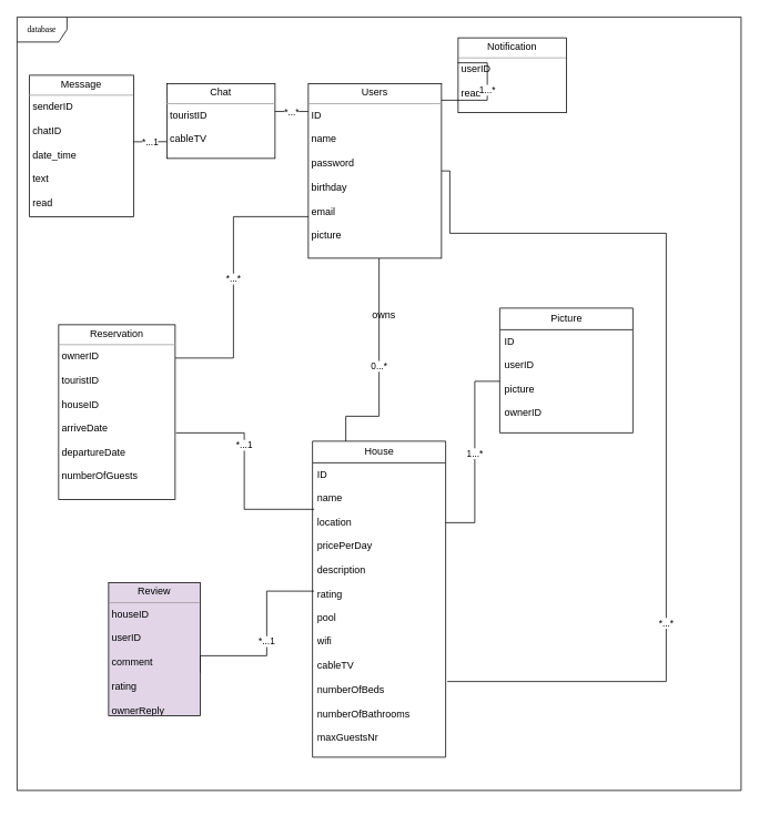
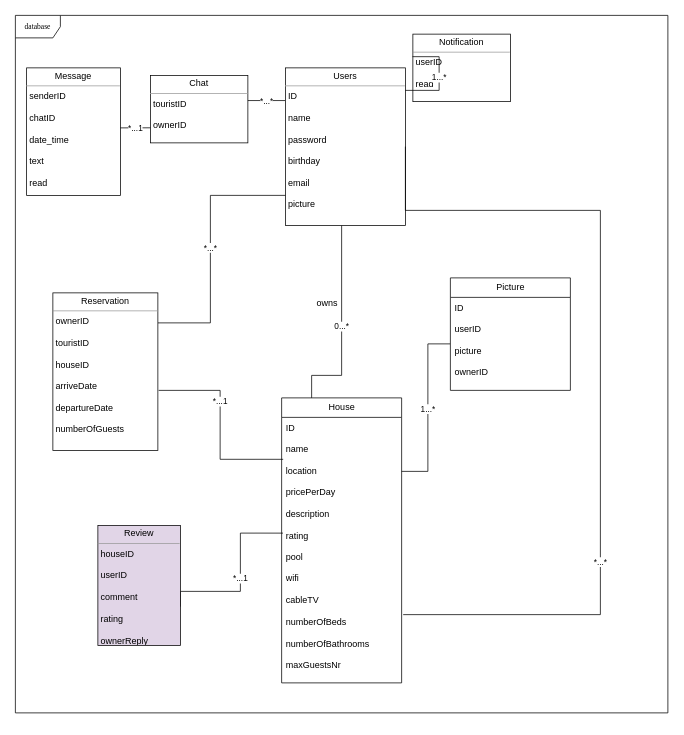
  <mxCell id="0" />
  <mxCell id="1" parent="0" />
  <mxCell id="2" value="&lt;div&gt;database&lt;/div&gt;" style="shape=umlFrame;whiteSpace=wrap;html=1;rounded=0;shadow=0;comic=0;labelBackgroundColor=none;strokeColor=#000000;strokeWidth=1;fillColor=#ffffff;fontFamily=Verdana;fontSize=10;fontColor=#000000;align=center;" parent="1" vertex="1"><mxGeometry x="20" y="20" width="870" height="930" as="geometry" /></mxCell>
  <mxCell id="3" value="&lt;div&gt;0...*&lt;br&gt;&lt;/div&gt;" style="edgeStyle=orthogonalEdgeStyle;rounded=0;orthogonalLoop=1;jettySize=auto;html=1;endArrow=none;endFill=0;exitX=0.25;exitY=0;exitDx=0;exitDy=0;" parent="1" source="4" target="9" edge="1"><mxGeometry relative="1" as="geometry"><Array as="points"><mxPoint x="415" y="500" /><mxPoint x="455" y="500" /></Array><mxPoint x="541" y="170" as="targetPoint" /></mxGeometry></mxCell>
  <mxCell id="4" value="&lt;font style=&quot;font-size: 12px&quot; face=&quot;Helvetica&quot;&gt;House&lt;/font&gt;" style="swimlane;html=1;fontStyle=0;childLayout=stackLayout;horizontal=1;startSize=26;fillColor=none;horizontalStack=0;resizeParent=1;resizeLast=0;collapsible=1;marginBottom=0;swimlaneFillColor=#ffffff;rounded=0;shadow=0;comic=0;labelBackgroundColor=none;strokeColor=#000000;strokeWidth=1;fontFamily=Verdana;fontSize=10;fontColor=#000000;align=center;" parent="1" vertex="1"><mxGeometry x="375" y="530" width="160" height="380" as="geometry" /></mxCell>
  <mxCell id="5" value="&lt;div&gt;ID&lt;/div&gt;&lt;div&gt;&lt;br&gt;&lt;/div&gt;&lt;div&gt;name&lt;/div&gt;&lt;div&gt;&lt;br&gt;&lt;/div&gt;&lt;div&gt;location&lt;/div&gt;&lt;div&gt;&lt;br&gt;&lt;/div&gt;&lt;div&gt;pricePerDay&lt;/div&gt;&lt;div&gt;&lt;br&gt;&lt;/div&gt;&lt;div&gt;description&lt;/div&gt;&lt;div&gt;&lt;br&gt;&lt;/div&gt;&lt;div&gt;rating&lt;/div&gt;&lt;div&gt;&lt;br&gt;&lt;/div&gt;&lt;div&gt;pool&lt;/div&gt;&lt;div&gt;&lt;br&gt;&lt;/div&gt;&lt;div&gt;wifi&lt;/div&gt;&lt;div&gt;&lt;br&gt;&lt;/div&gt;&lt;div&gt;cableTV&lt;/div&gt;&lt;div&gt;&lt;br&gt;&lt;/div&gt;&lt;div&gt;numberOfBeds&lt;/div&gt;&lt;div&gt;&lt;br&gt;&lt;/div&gt;&lt;div&gt;numberOfBathrooms&lt;/div&gt;&lt;div&gt;&lt;br&gt;&lt;/div&gt;&lt;div&gt;maxGuestsNr&lt;br&gt;&lt;/div&gt;" style="text;html=1;strokeColor=none;fillColor=none;align=left;verticalAlign=top;spacingLeft=4;spacingRight=4;whiteSpace=wrap;overflow=hidden;rotatable=0;points=[[0,0.5],[1,0.5]];portConstraint=eastwest;" parent="4" vertex="1"><mxGeometry y="26" width="160" height="354" as="geometry" /></mxCell>
  <mxCell id="6" style="edgeStyle=orthogonalEdgeStyle;rounded=0;html=1;dashed=1;labelBackgroundColor=none;startFill=0;endArrow=open;endFill=0;endSize=10;fontFamily=Verdana;fontSize=10;" parent="1" edge="1"><mxGeometry relative="1" as="geometry"><mxPoint x="680" y="958" as="sourcePoint" /></mxGeometry></mxCell>
- <mxCell id="7" value="&lt;p style=&quot;margin: 0px ; margin-top: 4px ; text-align: center&quot;&gt;Chat&lt;/p&gt;&lt;hr size=&quot;1&quot;&gt;&lt;p style=&quot;margin: 0px ; margin-left: 4px&quot;&gt;touristID&lt;/p&gt;&lt;p style=&quot;margin: 0px ; margin-left: 4px&quot;&gt;&lt;br&gt;&lt;/p&gt;&lt;p style=&quot;margin: 0px ; margin-left: 4px&quot;&gt;cableTV&lt;/p&gt;&lt;p style=&quot;margin: 0px ; margin-left: 4px&quot;&gt;&lt;br&gt;&lt;/p&gt;&lt;hr size=&quot;1&quot;&gt;" style="verticalAlign=top;align=left;overflow=fill;fontSize=12;fontFamily=Helvetica;html=1;rounded=0;shadow=0;comic=0;labelBackgroundColor=none;strokeColor=#000000;strokeWidth=1;fillColor=#ffffff;" parent="1" vertex="1"><mxGeometry x="200" y="100" width="130" height="90" as="geometry" /></mxCell>
+ <mxCell id="7" value="&lt;p style=&quot;margin: 0px ; margin-top: 4px ; text-align: center&quot;&gt;Chat&lt;/p&gt;&lt;hr size=&quot;1&quot;&gt;&lt;p style=&quot;margin: 0px ; margin-left: 4px&quot;&gt;touristID&lt;/p&gt;&lt;p style=&quot;margin: 0px ; margin-left: 4px&quot;&gt;&lt;br&gt;&lt;/p&gt;&lt;p style=&quot;margin: 0px ; margin-left: 4px&quot;&gt;ownerID&lt;/p&gt;&lt;p style=&quot;margin: 0px ; margin-left: 4px&quot;&gt;&lt;br&gt;&lt;/p&gt;&lt;hr size=&quot;1&quot;&gt;" style="verticalAlign=top;align=left;overflow=fill;fontSize=12;fontFamily=Helvetica;html=1;rounded=0;shadow=0;comic=0;labelBackgroundColor=none;strokeColor=#000000;strokeWidth=1;fillColor=#ffffff;" parent="1" vertex="1"><mxGeometry x="200" y="100" width="130" height="90" as="geometry" /></mxCell>
  <mxCell id="8" value="*...*" style="edgeStyle=orthogonalEdgeStyle;rounded=0;orthogonalLoop=1;jettySize=auto;html=1;entryX=1;entryY=0.373;entryDx=0;entryDy=0;entryPerimeter=0;endArrow=none;endFill=0;" parent="1" source="9" target="7" edge="1"><mxGeometry relative="1" as="geometry"><Array as="points"><mxPoint x="380" y="153" /></Array></mxGeometry></mxCell>
- <mxCell id="9" value="&lt;p style=&quot;margin: 0px ; margin-top: 4px ; text-align: center&quot;&gt;Users&lt;/p&gt;&lt;hr size=&quot;1&quot;&gt;&lt;p style=&quot;margin: 0px ; margin-left: 4px&quot;&gt;ID&lt;/p&gt;&lt;p style=&quot;margin: 0px ; margin-left: 4px&quot;&gt;&lt;br&gt;&lt;/p&gt;&lt;p style=&quot;margin: 0px ; margin-left: 4px&quot;&gt;name&lt;/p&gt;&lt;p style=&quot;margin: 0px ; margin-left: 4px&quot;&gt;&lt;br&gt;&lt;/p&gt;&lt;p style=&quot;margin: 0px ; margin-left: 4px&quot;&gt;password&lt;/p&gt;&lt;p style=&quot;margin: 0px ; margin-left: 4px&quot;&gt;&lt;br&gt;&lt;/p&gt;&lt;p style=&quot;margin: 0px ; margin-left: 4px&quot;&gt;birthday&lt;/p&gt;&lt;p style=&quot;margin: 0px ; margin-left: 4px&quot;&gt;&lt;br&gt;&lt;/p&gt;&lt;p style=&quot;margin: 0px ; margin-left: 4px&quot;&gt;email&lt;/p&gt;&lt;p style=&quot;margin: 0px ; margin-left: 4px&quot;&gt;&lt;br&gt;&lt;/p&gt;&lt;p style=&quot;margin: 0px ; margin-left: 4px&quot;&gt;picture&lt;br&gt;&lt;/p&gt;&lt;p style=&quot;margin: 0px ; margin-left: 4px&quot;&gt;&lt;br&gt;&lt;/p&gt;" style="verticalAlign=top;align=left;overflow=fill;fontSize=12;fontFamily=Helvetica;html=1;rounded=0;shadow=0;comic=0;labelBackgroundColor=none;strokeColor=#000000;strokeWidth=1;fillColor=#ffffff;" parent="1" vertex="1"><mxGeometry x="370" y="100" width="160" height="210" as="geometry" /></mxCell>
+ <mxCell id="9" value="&lt;p style=&quot;margin: 0px ; margin-top: 4px ; text-align: center&quot;&gt;Users&lt;/p&gt;&lt;hr size=&quot;1&quot;&gt;&lt;p style=&quot;margin: 0px ; margin-left: 4px&quot;&gt;ID&lt;/p&gt;&lt;p style=&quot;margin: 0px ; margin-left: 4px&quot;&gt;&lt;br&gt;&lt;/p&gt;&lt;p style=&quot;margin: 0px ; margin-left: 4px&quot;&gt;name&lt;/p&gt;&lt;p style=&quot;margin: 0px ; margin-left: 4px&quot;&gt;&lt;br&gt;&lt;/p&gt;&lt;p style=&quot;margin: 0px ; margin-left: 4px&quot;&gt;password&lt;/p&gt;&lt;p style=&quot;margin: 0px ; margin-left: 4px&quot;&gt;&lt;br&gt;&lt;/p&gt;&lt;p style=&quot;margin: 0px ; margin-left: 4px&quot;&gt;birthday&lt;/p&gt;&lt;p style=&quot;margin: 0px ; margin-left: 4px&quot;&gt;&lt;br&gt;&lt;/p&gt;&lt;p style=&quot;margin: 0px ; margin-left: 4px&quot;&gt;email&lt;/p&gt;&lt;p style=&quot;margin: 0px ; margin-left: 4px&quot;&gt;&lt;br&gt;&lt;/p&gt;&lt;p style=&quot;margin: 0px ; margin-left: 4px&quot;&gt;picture&lt;br&gt;&lt;/p&gt;&lt;p style=&quot;margin: 0px ; margin-left: 4px&quot;&gt;&lt;br&gt;&lt;/p&gt;" style="verticalAlign=top;align=left;overflow=fill;fontSize=12;fontFamily=Helvetica;html=1;rounded=0;shadow=0;comic=0;labelBackgroundColor=none;strokeColor=#000000;strokeWidth=1;fillColor=#ffffff;" parent="1" vertex="1"><mxGeometry x="380" y="90" width="160" height="210" as="geometry" /></mxCell>
  <mxCell id="10" value="*...*" style="edgeStyle=orthogonalEdgeStyle;rounded=0;orthogonalLoop=1;jettySize=auto;html=1;endArrow=none;endFill=0;" parent="1" source="11" target="9" edge="1"><mxGeometry relative="1" as="geometry"><mxPoint x="350" y="260" as="targetPoint" /><Array as="points"><mxPoint x="280" y="430" /><mxPoint x="280" y="260" /></Array></mxGeometry></mxCell>
  <mxCell id="11" value="&lt;p style=&quot;margin: 0px ; margin-top: 4px ; text-align: center&quot;&gt;Reservation&lt;/p&gt;&lt;hr size=&quot;1&quot;&gt;&lt;p style=&quot;margin: 0px ; margin-left: 4px&quot;&gt;ownerID&lt;/p&gt;&lt;p style=&quot;margin: 0px ; margin-left: 4px&quot;&gt;&lt;br&gt;&lt;/p&gt;&lt;p style=&quot;margin: 0px ; margin-left: 4px&quot;&gt;touristID&lt;/p&gt;&lt;p style=&quot;margin: 0px ; margin-left: 4px&quot;&gt;&lt;br&gt;&lt;/p&gt;&lt;p style=&quot;margin: 0px ; margin-left: 4px&quot;&gt;houseID&lt;/p&gt;&lt;p style=&quot;margin: 0px ; margin-left: 4px&quot;&gt;&lt;br&gt;&lt;/p&gt;&lt;p style=&quot;margin: 0px ; margin-left: 4px&quot;&gt;arriveDate&lt;/p&gt;&lt;p style=&quot;margin: 0px ; margin-left: 4px&quot;&gt;&lt;br&gt;&lt;/p&gt;&lt;p style=&quot;margin: 0px ; margin-left: 4px&quot;&gt;departureDate&lt;/p&gt;&lt;p style=&quot;margin: 0px ; margin-left: 4px&quot;&gt;&lt;br&gt;&lt;/p&gt;&lt;p style=&quot;margin: 0px ; margin-left: 4px&quot;&gt;numberOfGuests&lt;br&gt;&lt;/p&gt;" style="verticalAlign=top;align=left;overflow=fill;fontSize=12;fontFamily=Helvetica;html=1;rounded=0;shadow=0;comic=0;labelBackgroundColor=none;strokeColor=#000000;strokeWidth=1;fillColor=#ffffff;" parent="1" vertex="1"><mxGeometry x="70" y="390" width="140" height="210" as="geometry" /></mxCell>
  <mxCell id="12" value="&lt;div&gt;*...1&lt;br&gt;&lt;/div&gt;" style="edgeStyle=orthogonalEdgeStyle;rounded=0;orthogonalLoop=1;jettySize=auto;html=1;endArrow=none;endFill=0;exitX=0.013;exitY=0.158;exitDx=0;exitDy=0;exitPerimeter=0;" parent="1" source="5" edge="1"><mxGeometry x="0.247" relative="1" as="geometry"><mxPoint x="211" y="520" as="targetPoint" /><Array as="points"><mxPoint x="293" y="612" /><mxPoint x="293" y="520" /></Array><mxPoint as="offset" /></mxGeometry></mxCell>
  <mxCell id="13" value="&lt;div&gt;1...*&lt;/div&gt;" style="edgeStyle=orthogonalEdgeStyle;rounded=0;orthogonalLoop=1;jettySize=auto;html=1;entryX=0;entryY=0.5;entryDx=0;entryDy=0;endArrow=none;endFill=0;" parent="1" target="16" edge="1"><mxGeometry relative="1" as="geometry"><mxPoint x="535" y="628" as="sourcePoint" /><mxPoint x="600" y="324.529" as="targetPoint" /><Array as="points"><mxPoint x="570" y="628" /><mxPoint x="570" y="458" /></Array></mxGeometry></mxCell>
  <mxCell id="14" value="*...1" style="edgeStyle=orthogonalEdgeStyle;rounded=0;orthogonalLoop=1;jettySize=auto;html=1;endArrow=none;endFill=0;exitX=0.011;exitY=0.436;exitDx=0;exitDy=0;exitPerimeter=0;entryX=1;entryY=0.677;entryDx=0;entryDy=0;entryPerimeter=0;" parent="1" source="5" target="17" edge="1"><mxGeometry relative="1" as="geometry"><mxPoint x="270" y="830" as="targetPoint" /><Array as="points"><mxPoint x="320" y="710" /><mxPoint x="320" y="788" /></Array></mxGeometry></mxCell>
  <mxCell id="15" value="&lt;div&gt;&lt;font style=&quot;font-size: 12px&quot; face=&quot;Helvetica&quot;&gt;Picture&lt;/font&gt;&lt;/div&gt;" style="swimlane;html=1;fontStyle=0;childLayout=stackLayout;horizontal=1;startSize=26;fillColor=none;horizontalStack=0;resizeParent=1;resizeLast=0;collapsible=1;marginBottom=0;swimlaneFillColor=#ffffff;rounded=0;shadow=0;comic=0;labelBackgroundColor=none;strokeColor=#000000;strokeWidth=1;fontFamily=Verdana;fontSize=10;fontColor=#000000;align=center;" parent="1" vertex="1"><mxGeometry x="600" y="370" width="160" height="150" as="geometry" /></mxCell>
  <mxCell id="16" value="&lt;div&gt;ID&lt;/div&gt;&lt;div&gt;&lt;br&gt;&lt;/div&gt;&lt;div&gt;userID&lt;/div&gt;&lt;div&gt;&lt;br&gt;&lt;/div&gt;&lt;div&gt;picture&lt;/div&gt;&lt;div&gt;&lt;br&gt;&lt;/div&gt;&lt;div&gt;ownerID&lt;br&gt;&lt;/div&gt;" style="text;html=1;strokeColor=none;fillColor=none;align=left;verticalAlign=top;spacingLeft=4;spacingRight=4;whiteSpace=wrap;overflow=hidden;rotatable=0;points=[[0,0.5],[1,0.5]];portConstraint=eastwest;" parent="15" vertex="1"><mxGeometry y="26" width="160" height="124" as="geometry" /></mxCell>
  <mxCell id="17" value="&lt;p style=&quot;margin: 0px ; margin-top: 4px ; text-align: center&quot;&gt;Review&lt;/p&gt;&lt;hr size=&quot;1&quot;&gt;&lt;p style=&quot;margin: 0px ; margin-left: 4px&quot;&gt;&lt;span&gt;houseID&lt;/span&gt;&lt;br&gt;&lt;/p&gt;&lt;p style=&quot;margin: 0px ; margin-left: 4px&quot;&gt;&lt;br&gt;&lt;/p&gt;&lt;p style=&quot;margin: 0px ; margin-left: 4px&quot;&gt;userID&lt;/p&gt;&lt;p style=&quot;margin: 0px ; margin-left: 4px&quot;&gt;&lt;br&gt;&lt;/p&gt;&lt;p style=&quot;margin: 0px ; margin-left: 4px&quot;&gt;comment&lt;/p&gt;&lt;p style=&quot;margin: 0px ; margin-left: 4px&quot;&gt;&lt;br&gt;&lt;/p&gt;&lt;p style=&quot;margin: 0px ; margin-left: 4px&quot;&gt;rating&lt;/p&gt;&lt;p style=&quot;margin: 0px ; margin-left: 4px&quot;&gt;&lt;br&gt;&lt;/p&gt;&lt;p style=&quot;margin: 0px ; margin-left: 4px&quot;&gt;ownerReply&lt;/p&gt;" style="verticalAlign=top;align=left;overflow=fill;fontSize=12;fontFamily=Helvetica;html=1;rounded=0;shadow=0;comic=0;labelBackgroundColor=none;strokeColor=#000000;strokeWidth=1;fillColor=#e1d5e7;" parent="1" vertex="1"><mxGeometry x="130" y="700" width="110" height="160" as="geometry" /></mxCell>
  <mxCell id="18" value="*...*" style="edgeStyle=orthogonalEdgeStyle;rounded=0;orthogonalLoop=1;jettySize=auto;html=1;entryX=1.013;entryY=0.743;entryDx=0;entryDy=0;exitX=1;exitY=0.5;exitDx=0;exitDy=0;endArrow=none;endFill=0;entryPerimeter=0;" parent="1" source="9" target="5" edge="1"><mxGeometry x="0.42" relative="1" as="geometry"><Array as="points"><mxPoint x="540" y="280" /><mxPoint x="800" y="280" /><mxPoint x="800" y="819" /></Array><mxPoint x="478" y="88" as="sourcePoint" /><mxPoint x="540" y="760" as="targetPoint" /><mxPoint as="offset" /></mxGeometry></mxCell>
- <mxCell id="19" value="owns" style="text;html=1;" parent="1" vertex="1"><mxGeometry x="445" y="365" width="50" height="30" as="geometry" /></mxCell>
+ <mxCell id="19" value="owns" style="text;html=1;" parent="1" vertex="1"><mxGeometry x="420" y="390" width="50" height="30" as="geometry" /></mxCell>
  <mxCell id="20" value="&lt;p style=&quot;margin: 0px ; margin-top: 4px ; text-align: center&quot;&gt;Message&lt;/p&gt;&lt;hr size=&quot;1&quot;&gt;&lt;p style=&quot;margin: 0px ; margin-left: 4px&quot;&gt;senderID&lt;/p&gt;&lt;p style=&quot;margin: 0px ; margin-left: 4px&quot;&gt;&lt;br&gt;&lt;/p&gt;&lt;p style=&quot;margin: 0px ; margin-left: 4px&quot;&gt;chatID&lt;/p&gt;&lt;p style=&quot;margin: 0px ; margin-left: 4px&quot;&gt;&lt;br&gt;&lt;/p&gt;&lt;p style=&quot;margin: 0px ; margin-left: 4px&quot;&gt;&lt;span&gt;date_time&lt;/span&gt;&lt;br&gt;&lt;/p&gt;&lt;p style=&quot;margin: 0px ; margin-left: 4px&quot;&gt;&lt;br&gt;&lt;/p&gt;&lt;p style=&quot;margin: 0px ; margin-left: 4px&quot;&gt;text&lt;/p&gt;&lt;p style=&quot;margin: 0px ; margin-left: 4px&quot;&gt;&lt;br&gt;&lt;/p&gt;&lt;p style=&quot;margin: 0px ; margin-left: 4px&quot;&gt;read&lt;/p&gt;&lt;p style=&quot;margin: 0px ; margin-left: 4px&quot;&gt;&lt;br&gt;&lt;/p&gt;&lt;hr size=&quot;1&quot;&gt;" style="verticalAlign=top;align=left;overflow=fill;fontSize=12;fontFamily=Helvetica;html=1;rounded=0;shadow=0;comic=0;labelBackgroundColor=none;strokeColor=#000000;strokeWidth=1;fillColor=#ffffff;" vertex="1" parent="1"><mxGeometry x="35" y="90" width="125" height="170" as="geometry" /></mxCell>
  <mxCell id="21" value="*...1" style="edgeStyle=orthogonalEdgeStyle;rounded=0;orthogonalLoop=1;jettySize=auto;html=1;endArrow=none;endFill=0;" edge="1" parent="1"><mxGeometry relative="1" as="geometry"><Array as="points"><mxPoint x="200" y="170" /></Array><mxPoint x="200" y="169.905" as="sourcePoint" /><mxPoint x="160" y="170" as="targetPoint" /></mxGeometry></mxCell>
  <mxCell id="22" value="&lt;p style=&quot;margin: 0px ; margin-top: 4px ; text-align: center&quot;&gt;Notification&lt;/p&gt;&lt;hr size=&quot;1&quot;&gt;&lt;p style=&quot;margin: 0px ; margin-left: 4px&quot;&gt;userID&lt;/p&gt;&lt;p style=&quot;margin: 0px ; margin-left: 4px&quot;&gt;&lt;br&gt;&lt;/p&gt;&lt;p style=&quot;margin: 0px ; margin-left: 4px&quot;&gt;read&lt;/p&gt;&lt;p style=&quot;margin: 0px ; margin-left: 4px&quot;&gt;&lt;br&gt;&lt;/p&gt;&lt;hr size=&quot;1&quot;&gt;" style="verticalAlign=top;align=left;overflow=fill;fontSize=12;fontFamily=Helvetica;html=1;rounded=0;shadow=0;comic=0;labelBackgroundColor=none;strokeColor=#000000;strokeWidth=1;fillColor=#ffffff;" vertex="1" parent="1"><mxGeometry x="550" y="45" width="130" height="90" as="geometry" /></mxCell>
  <mxCell id="23" value="1...*" style="edgeStyle=orthogonalEdgeStyle;rounded=0;orthogonalLoop=1;jettySize=auto;html=1;endArrow=none;endFill=0;exitX=-0.004;exitY=0.334;exitDx=0;exitDy=0;exitPerimeter=0;" edge="1" parent="1" source="22" target="9"><mxGeometry relative="1" as="geometry"><Array as="points"><mxPoint x="585" y="75" /><mxPoint x="585" y="120" /></Array><mxPoint x="630" y="155.381" as="sourcePoint" /><mxPoint x="580.19" y="155.381" as="targetPoint" /></mxGeometry></mxCell>
